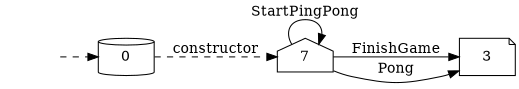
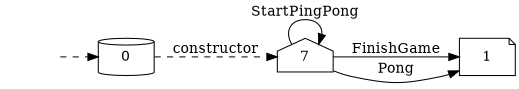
  digraph {
    rankdir=LR
    edge [style=solid]
    "" [shape=plaintext]
    n2 [label=0 shape=cylinder]
    n3 [label=7 shape=house]
-   n4 [label=3 shape=note]
+   n4 [label=1 shape=note]
    "" -> n2 [style=dashed]
    n2 -> n3 [label=constructor style=dashed]
    n3 -> n3 [label=StartPingPong]
    n3 -> n4 [label=FinishGame]
    n3 -> n4 [label=Pong]
  }
